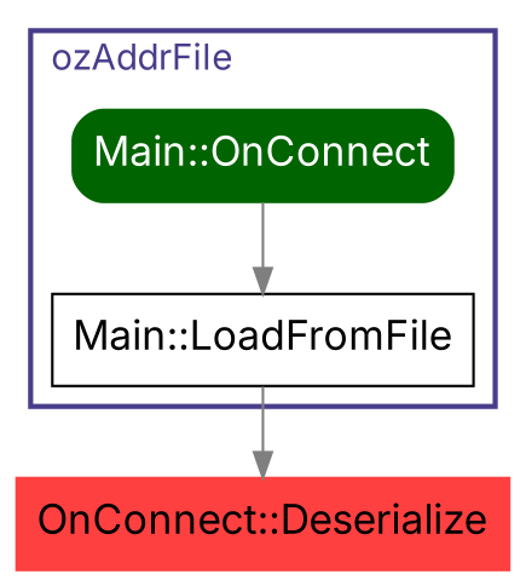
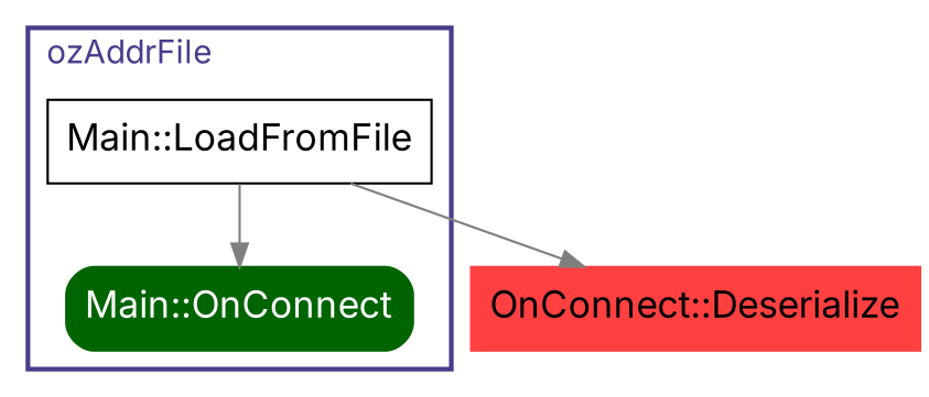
  digraph {
    fontname=Inter
    node [fontname=Inter fontsize=16 shape=box]
    edge [color=gray50 fontname=Inter]
    n1 [label="Main::LoadFromFile"]
    n2 [color=darkgreen fillcolor=darkgreen fontcolor=white label="Main::OnConnect" style="filled, rounded"]
    n3 [color=brown1 fillcolor=brown1 label="OnConnect::Deserialize" style=filled]
    subgraph cluster_1 {
      color=darkslateblue
      fontcolor=darkslateblue
      label=ozAddrFile
      labeljust=l
      penwidth=2
      n1
      n2
    }
    n1 -> n3
-   n2 -> n1
+   n1 -> n2
  }
